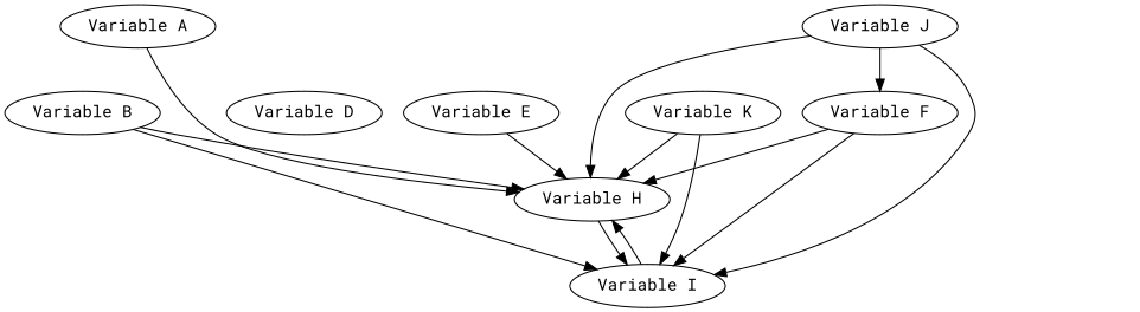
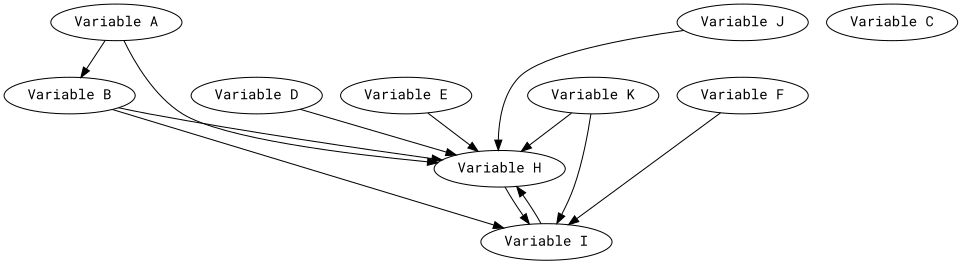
  digraph {
    fontname="Roboto Mono"
    node [fontname="Roboto Mono"]
    edge [fontname="Roboto Mono"]
    n1 [label="Variable A"]
    n2 [label="Variable B"]
    n3 [label="Variable H"]
    n4 [label="Variable I"]
+   n5 [label="Variable C"]
    n6 [label="Variable D"]
    n7 [label="Variable E"]
    n8 [label="Variable F"]
    n9 [label="Variable J"]
    n10 [label="Variable K"]
+   n1 -> n2
    n1 -> n3
    n2 -> n3
    n2 -> n4
    n3 -> n4
    n4 -> n3
    n7 -> n3
-   n8 -> n3
+   n6 -> n3
    n8 -> n4
    n9 -> n3
-   n9 -> n4
-   n9 -> n8
    n10 -> n3
    n10 -> n4
  }
